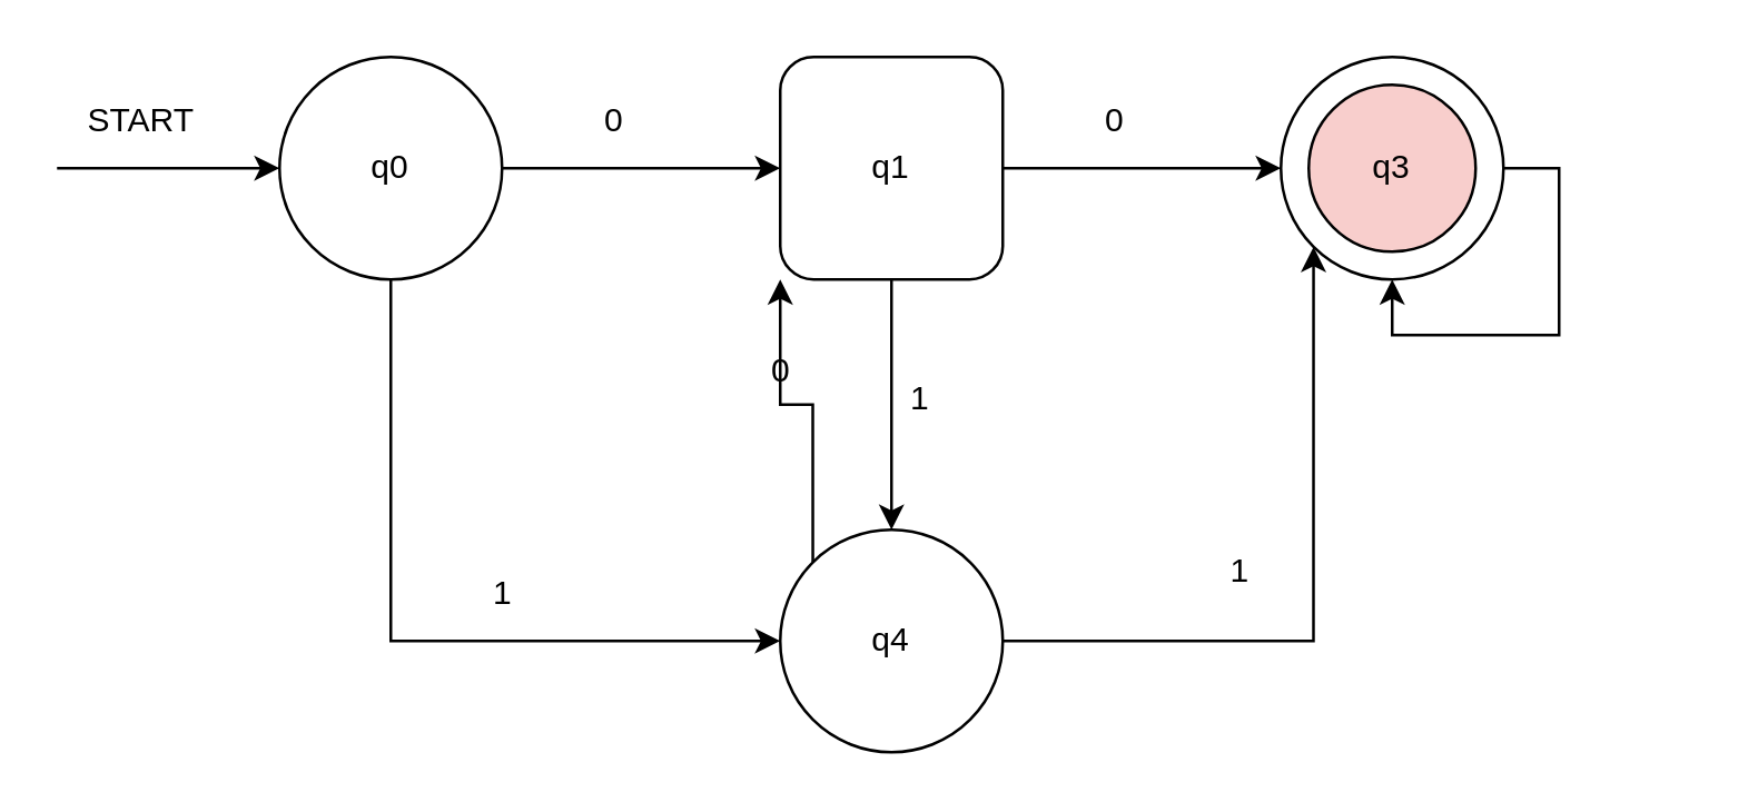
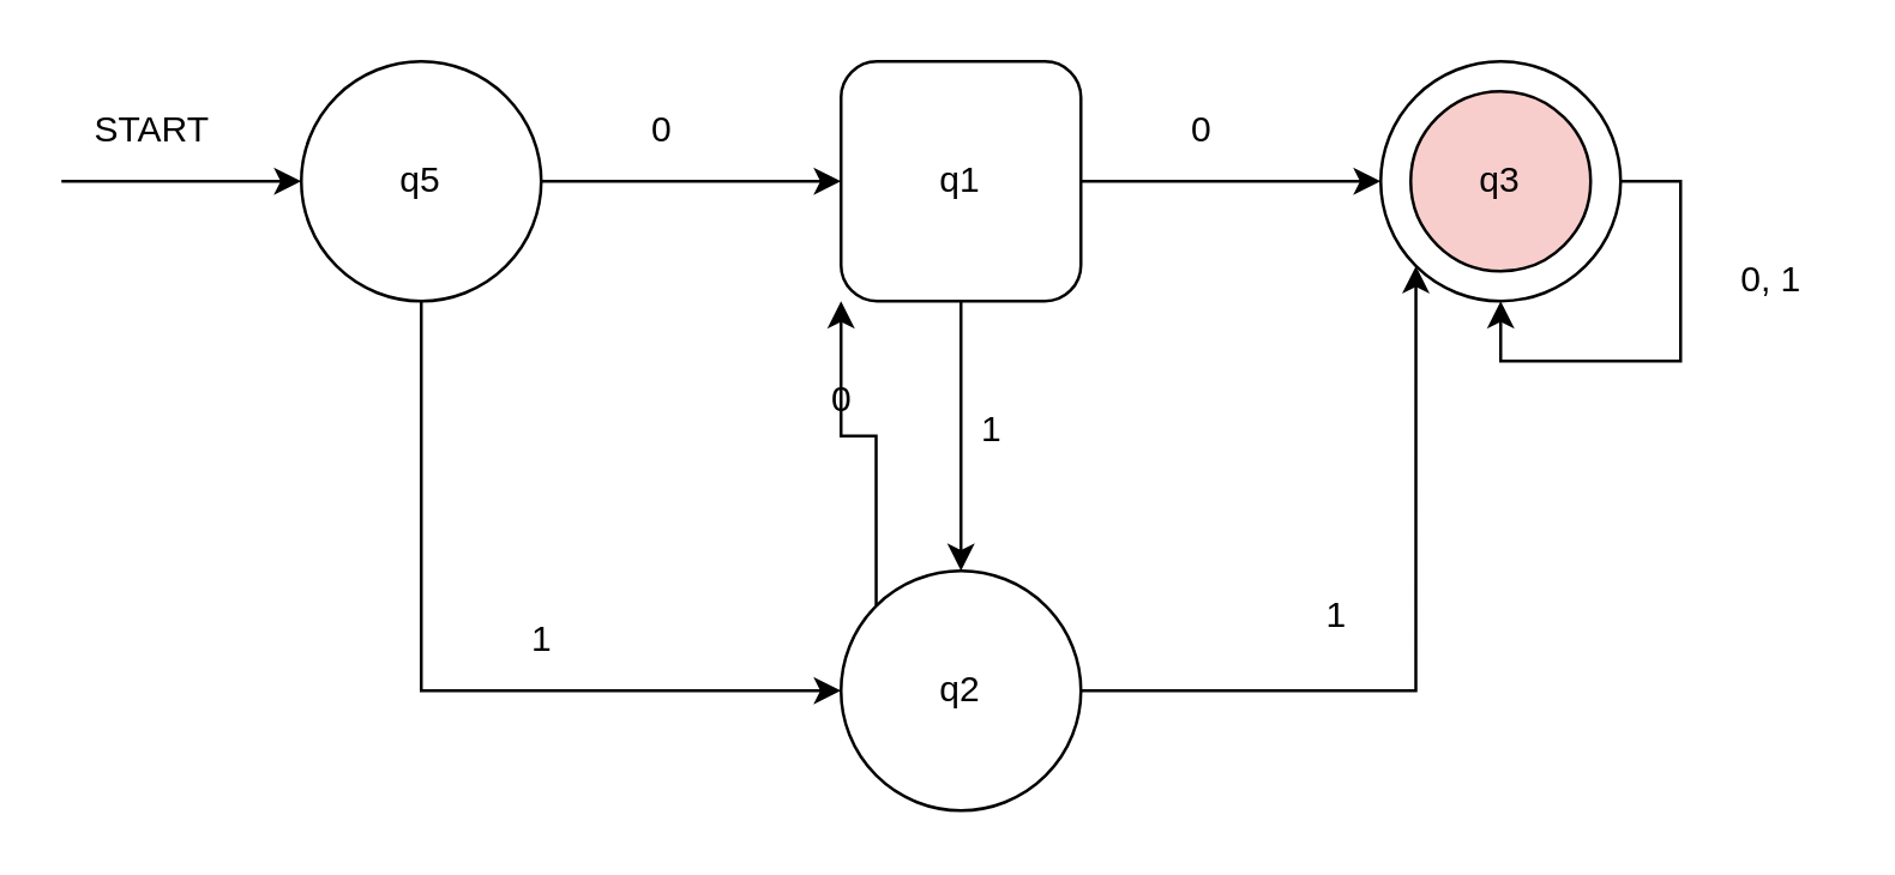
  <mxCell id="0" />
  <mxCell id="1" parent="0" />
  <mxCell id="2" style="edgeStyle=orthogonalEdgeStyle;rounded=0;orthogonalLoop=1;jettySize=auto;html=1;exitX=1;exitY=0.5;exitDx=0;exitDy=0;" edge="1" parent="1" source="4" target="9"><mxGeometry relative="1" as="geometry" /></mxCell>
  <mxCell id="3" style="edgeStyle=orthogonalEdgeStyle;rounded=0;orthogonalLoop=1;jettySize=auto;html=1;exitX=0.5;exitY=1;exitDx=0;exitDy=0;entryX=0;entryY=0.5;entryDx=0;entryDy=0;" edge="1" parent="1" source="4" target="16"><mxGeometry relative="1" as="geometry" /></mxCell>
- <mxCell id="4" value="q0" style="ellipse;whiteSpace=wrap;html=1;aspect=fixed;" vertex="1" parent="1"><mxGeometry x="100" y="20" width="80" height="80" as="geometry" /></mxCell>
+ <mxCell id="4" value="q5" style="ellipse;whiteSpace=wrap;html=1;aspect=fixed;" vertex="1" parent="1"><mxGeometry x="100" y="20" width="80" height="80" as="geometry" /></mxCell>
  <mxCell id="5" value="" style="endArrow=classic;html=1;rounded=0;entryX=0;entryY=0.5;entryDx=0;entryDy=0;" edge="1" parent="1" target="4"><mxGeometry width="50" height="50" relative="1" as="geometry"><mxPoint x="20" y="60" as="sourcePoint" /><mxPoint x="160" y="30" as="targetPoint" /></mxGeometry></mxCell>
  <mxCell id="6" value="START" style="text;html=1;align=center;verticalAlign=middle;resizable=0;points=[];autosize=1;strokeColor=none;fillColor=none;" vertex="1" parent="1"><mxGeometry x="20" y="28" width="60" height="30" as="geometry" /></mxCell>
  <mxCell id="7" style="edgeStyle=orthogonalEdgeStyle;rounded=0;orthogonalLoop=1;jettySize=auto;html=1;exitX=1;exitY=0.5;exitDx=0;exitDy=0;entryX=0;entryY=0.5;entryDx=0;entryDy=0;" edge="1" parent="1" source="9" target="11"><mxGeometry relative="1" as="geometry" /></mxCell>
  <mxCell id="8" style="edgeStyle=orthogonalEdgeStyle;rounded=0;orthogonalLoop=1;jettySize=auto;html=1;exitX=0.5;exitY=1;exitDx=0;exitDy=0;entryX=0.5;entryY=0;entryDx=0;entryDy=0;" edge="1" parent="1" source="9" target="16"><mxGeometry relative="1" as="geometry" /></mxCell>
  <mxCell id="9" value="q1" style="whiteSpace=wrap;html=1;aspect=fixed;rounded=1;" vertex="1" parent="1"><mxGeometry x="280" y="20" width="80" height="80" as="geometry" /></mxCell>
  <mxCell id="10" value="0" style="text;html=1;align=center;verticalAlign=middle;resizable=0;points=[];autosize=1;strokeColor=none;fillColor=none;" vertex="1" parent="1"><mxGeometry x="205" y="28" width="30" height="30" as="geometry" /></mxCell>
  <mxCell id="11" value="" style="ellipse;whiteSpace=wrap;html=1;aspect=fixed;" vertex="1" parent="1"><mxGeometry x="460" y="20" width="80" height="80" as="geometry" /></mxCell>
  <mxCell id="12" value="q3" style="ellipse;whiteSpace=wrap;html=1;aspect=fixed;fillColor=#f8cecc;" vertex="1" parent="1"><mxGeometry x="470" y="30" width="60" height="60" as="geometry" /></mxCell>
  <mxCell id="13" value="0" style="text;html=1;align=center;verticalAlign=middle;resizable=0;points=[];autosize=1;strokeColor=none;fillColor=none;" vertex="1" parent="1"><mxGeometry x="385" y="28" width="30" height="30" as="geometry" /></mxCell>
  <mxCell id="14" style="edgeStyle=orthogonalEdgeStyle;rounded=0;orthogonalLoop=1;jettySize=auto;html=1;exitX=1;exitY=0.5;exitDx=0;exitDy=0;entryX=0;entryY=1;entryDx=0;entryDy=0;" edge="1" parent="1" source="16" target="11"><mxGeometry relative="1" as="geometry" /></mxCell>
  <mxCell id="15" style="edgeStyle=orthogonalEdgeStyle;rounded=0;orthogonalLoop=1;jettySize=auto;html=1;exitX=0;exitY=0;exitDx=0;exitDy=0;entryX=0;entryY=1;entryDx=0;entryDy=0;" edge="1" parent="1" source="16" target="9"><mxGeometry relative="1" as="geometry" /></mxCell>
- <mxCell id="16" value="q4" style="ellipse;whiteSpace=wrap;html=1;aspect=fixed;" vertex="1" parent="1"><mxGeometry x="280" y="190" width="80" height="80" as="geometry" /></mxCell>
+ <mxCell id="16" value="q2" style="ellipse;whiteSpace=wrap;html=1;aspect=fixed;" vertex="1" parent="1"><mxGeometry x="280" y="190" width="80" height="80" as="geometry" /></mxCell>
  <mxCell id="17" value="1" style="text;html=1;align=center;verticalAlign=middle;resizable=0;points=[];autosize=1;strokeColor=none;fillColor=none;" vertex="1" parent="1"><mxGeometry x="315" y="128" width="30" height="30" as="geometry" /></mxCell>
  <mxCell id="18" value="1" style="text;html=1;align=center;verticalAlign=middle;resizable=0;points=[];autosize=1;strokeColor=none;fillColor=none;" vertex="1" parent="1"><mxGeometry x="430" y="190" width="30" height="30" as="geometry" /></mxCell>
  <mxCell id="19" value="1" style="text;html=1;align=center;verticalAlign=middle;resizable=0;points=[];autosize=1;strokeColor=none;fillColor=none;" vertex="1" parent="1"><mxGeometry x="165" y="198" width="30" height="30" as="geometry" /></mxCell>
  <mxCell id="20" value="0" style="text;html=1;align=center;verticalAlign=middle;resizable=0;points=[];autosize=1;strokeColor=none;fillColor=none;" vertex="1" parent="1"><mxGeometry x="265" y="118" width="30" height="30" as="geometry" /></mxCell>
  <mxCell id="21" style="edgeStyle=orthogonalEdgeStyle;rounded=0;orthogonalLoop=1;jettySize=auto;html=1;exitX=1;exitY=0.5;exitDx=0;exitDy=0;" edge="1" parent="1" source="11" target="11"><mxGeometry relative="1" as="geometry" /></mxCell>
+ <mxCell id="22" value="0, 1" style="text;html=1;align=center;verticalAlign=middle;resizable=0;points=[];autosize=1;strokeColor=none;fillColor=none;" vertex="1" parent="1"><mxGeometry x="570" y="78" width="40" height="30" as="geometry" /></mxCell>
